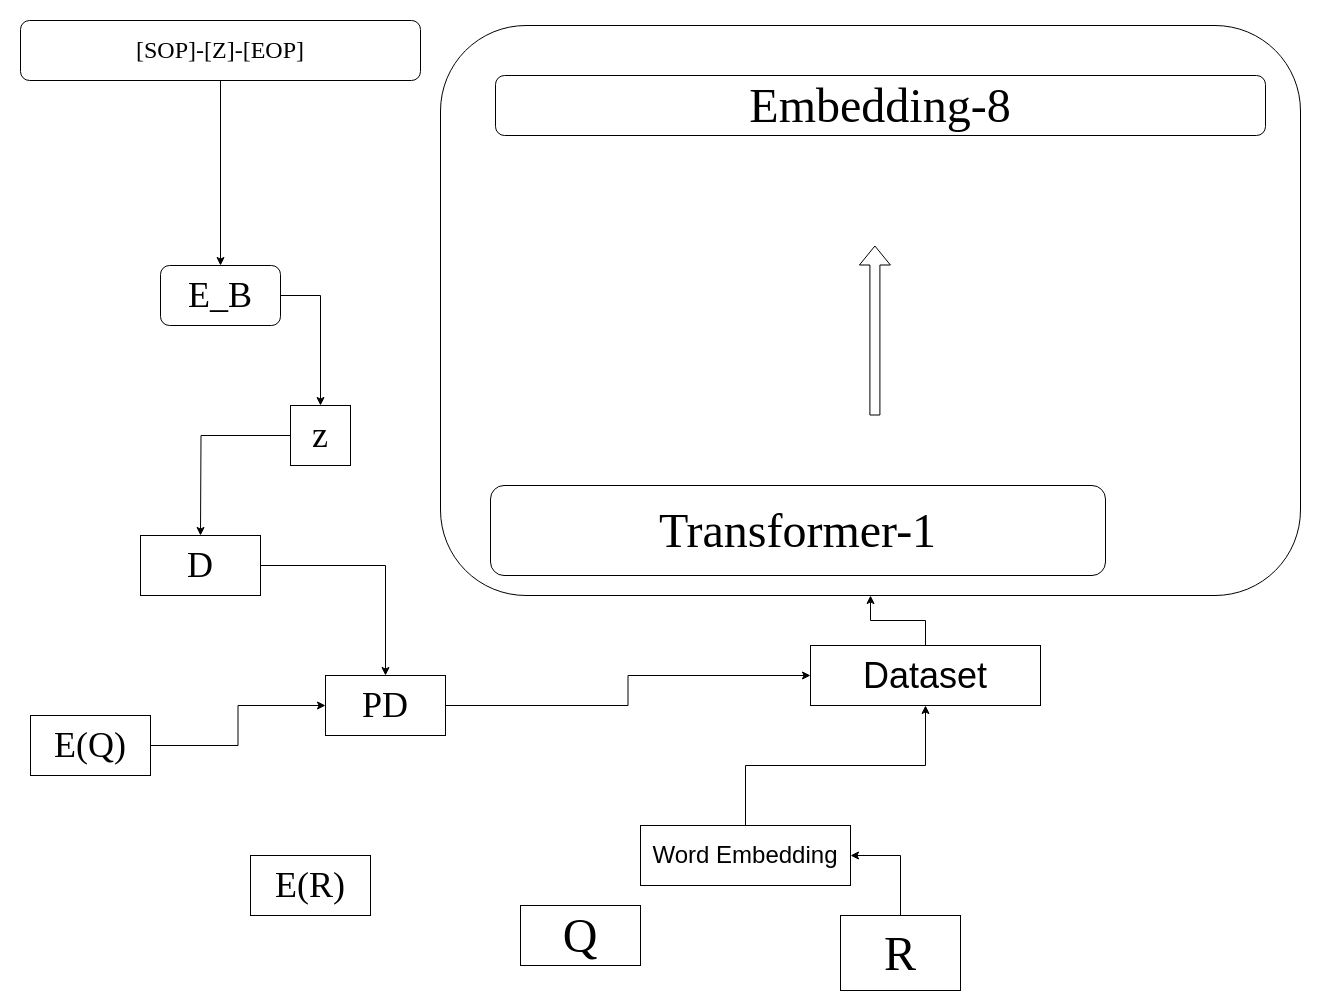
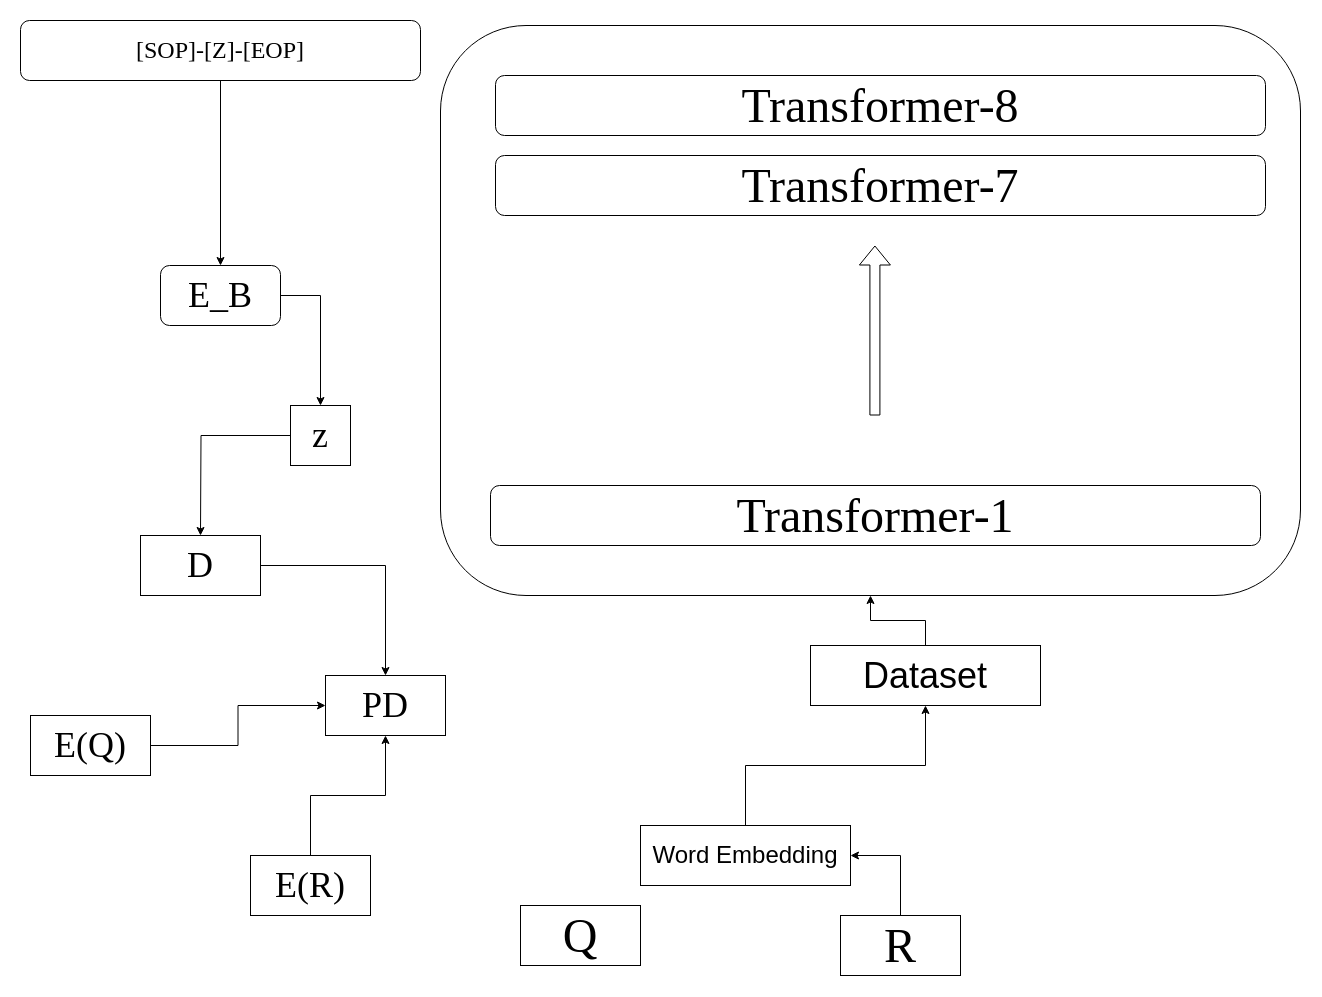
  <mxCell id="0" />
  <mxCell id="1" parent="0" />
  <mxCell id="2" value="" style="rounded=1;whiteSpace=wrap;html=1;" vertex="1" parent="1"><mxGeometry x="440" y="25" width="860" height="570" as="geometry" /></mxCell>
- <mxCell id="3" value="&lt;font face=&quot;Georgia&quot; style=&quot;font-size: 48px;&quot;&gt;Transformer-1&lt;/font&gt;" style="rounded=1;whiteSpace=wrap;html=1;" vertex="1" parent="1"><mxGeometry x="490" y="485" width="615" height="90" as="geometry" /></mxCell>
- <mxCell id="5" value="&lt;font face=&quot;Georgia&quot; style=&quot;font-size: 48px;&quot;&gt;Embedding-8&lt;/font&gt;" style="rounded=1;whiteSpace=wrap;html=1;" vertex="1" parent="1"><mxGeometry x="495" y="75" width="770" height="60" as="geometry" /></mxCell>
+ <mxCell id="3" value="&lt;font face=&quot;Georgia&quot; style=&quot;font-size: 48px;&quot;&gt;Transformer-1&lt;/font&gt;" style="rounded=1;whiteSpace=wrap;html=1;" vertex="1" parent="1"><mxGeometry x="490" y="485" width="770" height="60" as="geometry" /></mxCell>
+ <mxCell id="4" value="&lt;font face=&quot;Georgia&quot; style=&quot;font-size: 48px;&quot;&gt;Transformer-7&lt;/font&gt;" style="rounded=1;whiteSpace=wrap;html=1;" vertex="1" parent="1"><mxGeometry x="495" y="155" width="770" height="60" as="geometry" /></mxCell>
+ <mxCell id="5" value="&lt;font face=&quot;Georgia&quot; style=&quot;font-size: 48px;&quot;&gt;Transformer-8&lt;/font&gt;" style="rounded=1;whiteSpace=wrap;html=1;" vertex="1" parent="1"><mxGeometry x="495" y="75" width="770" height="60" as="geometry" /></mxCell>
  <mxCell id="6" value="&lt;font face=&quot;Georgia&quot; style=&quot;font-size: 48px;&quot;&gt;Q&lt;/font&gt;" style="rounded=0;whiteSpace=wrap;html=1;" vertex="1" parent="1"><mxGeometry x="520" y="905" width="120" height="60" as="geometry" /></mxCell>
  <mxCell id="7" style="edgeStyle=orthogonalEdgeStyle;rounded=0;orthogonalLoop=1;jettySize=auto;html=1;entryX=1;entryY=0.5;entryDx=0;entryDy=0;" edge="1" parent="1" source="8" target="10"><mxGeometry relative="1" as="geometry" /></mxCell>
- <mxCell id="8" value="&lt;font style=&quot;font-size: 48px;&quot; face=&quot;Georgia&quot;&gt;R&lt;/font&gt;" style="rounded=0;whiteSpace=wrap;html=1;" vertex="1" parent="1"><mxGeometry x="840" y="915" width="120" height="75" as="geometry" /></mxCell>
+ <mxCell id="8" value="&lt;font style=&quot;font-size: 48px;&quot; face=&quot;Georgia&quot;&gt;R&lt;/font&gt;" style="rounded=0;whiteSpace=wrap;html=1;" vertex="1" parent="1"><mxGeometry x="840" y="915" width="120" height="60" as="geometry" /></mxCell>
  <mxCell id="9" style="edgeStyle=orthogonalEdgeStyle;rounded=0;orthogonalLoop=1;jettySize=auto;html=1;entryX=0.5;entryY=1;entryDx=0;entryDy=0;" edge="1" parent="1" source="10" target="14"><mxGeometry relative="1" as="geometry" /></mxCell>
  <mxCell id="10" value="&lt;font style=&quot;font-size: 24px;&quot;&gt;Word Embedding&lt;/font&gt;" style="rounded=0;whiteSpace=wrap;html=1;" vertex="1" parent="1"><mxGeometry x="640" y="825" width="210" height="60" as="geometry" /></mxCell>
- <mxCell id="11" value="" style="edgeStyle=orthogonalEdgeStyle;rounded=0;orthogonalLoop=1;jettySize=auto;html=1;" edge="1" parent="1" source="12" target="14"><mxGeometry relative="1" as="geometry" /></mxCell>
  <mxCell id="12" value="&lt;font face=&quot;Georgia&quot; style=&quot;font-size: 36px;&quot;&gt;PD&lt;/font&gt;" style="rounded=0;whiteSpace=wrap;html=1;" vertex="1" parent="1"><mxGeometry x="325" y="675" width="120" height="60" as="geometry" /></mxCell>
  <mxCell id="13" style="edgeStyle=orthogonalEdgeStyle;rounded=0;orthogonalLoop=1;jettySize=auto;html=1;entryX=0.5;entryY=1;entryDx=0;entryDy=0;" edge="1" parent="1" source="14" target="2"><mxGeometry relative="1" as="geometry" /></mxCell>
  <mxCell id="14" value="&lt;font style=&quot;font-size: 36px;&quot;&gt;Dataset&lt;/font&gt;" style="whiteSpace=wrap;html=1;rounded=0;" vertex="1" parent="1"><mxGeometry x="810" y="645" width="230" height="60" as="geometry" /></mxCell>
  <mxCell id="15" style="edgeStyle=orthogonalEdgeStyle;rounded=0;orthogonalLoop=1;jettySize=auto;html=1;entryX=0.5;entryY=0;entryDx=0;entryDy=0;" edge="1" parent="1" source="16" target="12"><mxGeometry relative="1" as="geometry" /></mxCell>
  <mxCell id="16" value="&lt;font face=&quot;Georgia&quot; style=&quot;font-size: 36px;&quot;&gt;D&lt;/font&gt;" style="rounded=0;whiteSpace=wrap;html=1;" vertex="1" parent="1"><mxGeometry x="140" y="535" width="120" height="60" as="geometry" /></mxCell>
  <mxCell id="17" style="edgeStyle=orthogonalEdgeStyle;rounded=0;orthogonalLoop=1;jettySize=auto;html=1;" edge="1" parent="1" source="18"><mxGeometry relative="1" as="geometry"><mxPoint x="200" y="535" as="targetPoint" /></mxGeometry></mxCell>
  <mxCell id="18" value="&lt;font face=&quot;Georgia&quot; style=&quot;font-size: 36px;&quot;&gt;z&lt;/font&gt;" style="rounded=0;whiteSpace=wrap;html=1;" vertex="1" parent="1"><mxGeometry x="290" y="405" width="60" height="60" as="geometry" /></mxCell>
  <mxCell id="19" style="edgeStyle=orthogonalEdgeStyle;rounded=0;orthogonalLoop=1;jettySize=auto;html=1;" edge="1" parent="1" source="20" target="12"><mxGeometry relative="1" as="geometry" /></mxCell>
  <mxCell id="20" value="&lt;font face=&quot;Georgia&quot; style=&quot;font-size: 36px;&quot;&gt;E(Q)&lt;/font&gt;" style="rounded=0;whiteSpace=wrap;html=1;" vertex="1" parent="1"><mxGeometry x="30" y="715" width="120" height="60" as="geometry" /></mxCell>
+ <mxCell id="21" style="edgeStyle=orthogonalEdgeStyle;rounded=0;orthogonalLoop=1;jettySize=auto;html=1;entryX=0.5;entryY=1;entryDx=0;entryDy=0;" edge="1" parent="1" source="22" target="12"><mxGeometry relative="1" as="geometry" /></mxCell>
  <mxCell id="22" value="&lt;font face=&quot;Georgia&quot; style=&quot;font-size: 36px;&quot;&gt;E(R)&lt;/font&gt;" style="rounded=0;whiteSpace=wrap;html=1;" vertex="1" parent="1"><mxGeometry x="250" y="855" width="120" height="60" as="geometry" /></mxCell>
  <mxCell id="23" value="" style="edgeStyle=orthogonalEdgeStyle;rounded=0;orthogonalLoop=1;jettySize=auto;html=1;" edge="1" parent="1" source="24" target="27"><mxGeometry relative="1" as="geometry" /></mxCell>
  <mxCell id="24" value="&lt;font face=&quot;Georgia&quot; style=&quot;font-size: 24px;&quot;&gt;[SOP]-[Z]-[EOP]&lt;/font&gt;" style="rounded=1;whiteSpace=wrap;html=1;" vertex="1" parent="1"><mxGeometry x="20" y="20" width="400" height="60" as="geometry" /></mxCell>
  <mxCell id="25" value="" style="shape=flexArrow;endArrow=classic;html=1;rounded=0;" edge="1" parent="1"><mxGeometry width="50" height="50" relative="1" as="geometry"><mxPoint x="874.41" y="415" as="sourcePoint" /><mxPoint x="874.41" y="245" as="targetPoint" /></mxGeometry></mxCell>
  <mxCell id="26" style="edgeStyle=orthogonalEdgeStyle;rounded=0;orthogonalLoop=1;jettySize=auto;html=1;entryX=0.5;entryY=0;entryDx=0;entryDy=0;" edge="1" parent="1" source="27" target="18"><mxGeometry relative="1" as="geometry" /></mxCell>
  <mxCell id="27" value="&lt;font face=&quot;Georgia&quot; style=&quot;font-size: 36px;&quot;&gt;E_B&lt;/font&gt;" style="whiteSpace=wrap;html=1;rounded=1;" vertex="1" parent="1"><mxGeometry y="265" width="120" height="60" as="geometry" x="160" /></mxCell>
